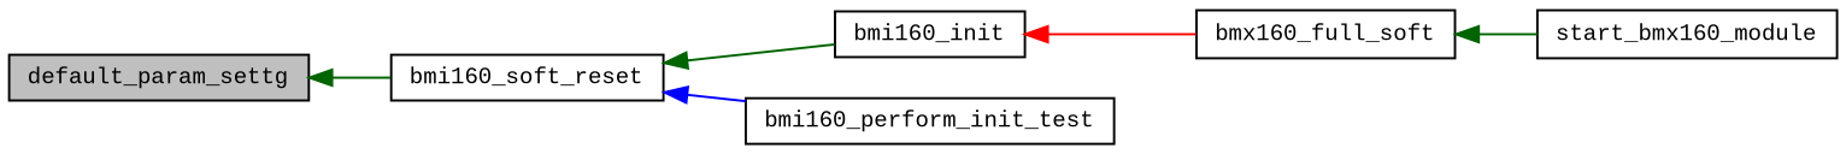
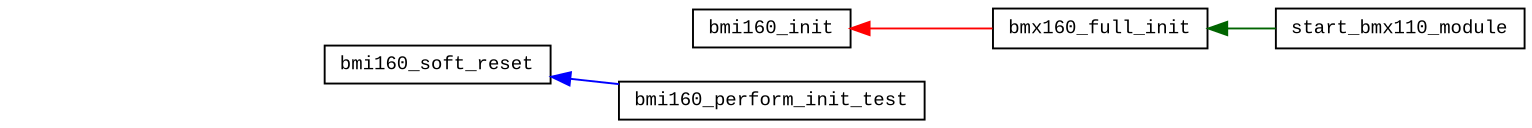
  digraph {
    fontname="Liberation Mono"
    rankdir=LR
    node [color=black fillcolor=white fontname="Liberation Mono" fontsize=10 shape=record style=filled]
    edge [color=darkgreen dir=back fontname="Liberation Mono" fontsize=10 labelfontname=Helvetica labelfontsize=10 style=solid]
-   n1 [fillcolor=grey75 fontcolor=black height=0.2 label=default_param_settg width=0.4]
    n2 [height=0.2 label=bmi160_soft_reset width=0.4]
    n3 [height=0.2 label=bmi160_init width=0.4]
    n4 [height=0.2 label=bmi160_perform_init_test width=0.4]
-   n5 [height=0.2 label=bmx160_full_soft width=0.4]
-   n6 [height=0.2 label=start_bmx160_module width=0.4]
-   n1 -> n2
-   n2 -> n3
+   n5 [height=0.2 label=bmx160_full_init width=0.4]
+   n6 [height=0.2 label=start_bmx110_module width=0.4]
    n2 -> n4 [color=blue]
    n3 -> n5 [color=red]
    n5 -> n6
  }
